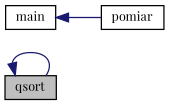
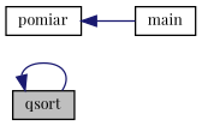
  digraph {
    fontname="Playfair Display"
    rankdir=LR
    node [color=black fillcolor=white fontname="Playfair Display" fontsize=10 shape=record style=filled]
    edge [color=midnightblue dir=back fontname="Playfair Display" fontsize=10 labelfontname=Helvetica labelfontsize=10 style=solid]
    n1 [fillcolor=grey75 fontcolor=black height=0.2 label=qsort width=0.4]
    n2 [height=0.2 label=pomiar width=0.4]
    n3 [height=0.2 label=main width=0.4]
    n1 -> n1
-   n3 -> n2
+   n2 -> n3
  }
